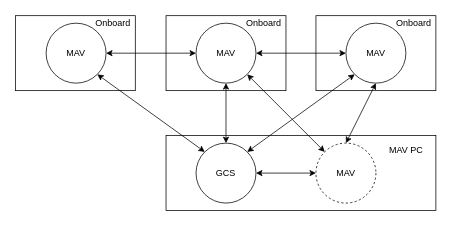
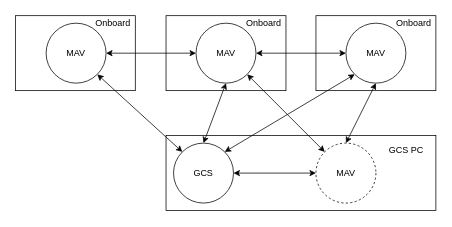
  <mxCell id="0" />
  <mxCell id="1" parent="0" />
  <mxCell id="2" value="" style="rounded=0;whiteSpace=wrap;html=1;fillColor=none;" vertex="1" parent="1"><mxGeometry x="221" y="180" width="360" height="100" as="geometry" /></mxCell>
  <mxCell id="3" value="" style="rounded=0;whiteSpace=wrap;html=1;fillColor=none;" vertex="1" parent="1"><mxGeometry x="421" y="20" width="160" height="100" as="geometry" /></mxCell>
  <mxCell id="4" value="" style="rounded=0;whiteSpace=wrap;html=1;fillColor=none;" vertex="1" parent="1"><mxGeometry x="221" y="20" width="160" height="100" as="geometry" /></mxCell>
  <mxCell id="5" value="" style="rounded=0;whiteSpace=wrap;html=1;fillColor=none;" vertex="1" parent="1"><mxGeometry x="20" y="20" width="160" height="100" as="geometry" /></mxCell>
  <mxCell id="6" style="rounded=0;orthogonalLoop=1;jettySize=auto;html=1;exitX=0;exitY=0;exitDx=0;exitDy=0;entryX=1;entryY=1;entryDx=0;entryDy=0;startArrow=classic;startFill=1;" edge="1" parent="1" source="10" target="12"><mxGeometry relative="1" as="geometry" /></mxCell>
  <mxCell id="7" style="edgeStyle=none;rounded=0;orthogonalLoop=1;jettySize=auto;html=1;exitX=0.5;exitY=0;exitDx=0;exitDy=0;entryX=0.5;entryY=1;entryDx=0;entryDy=0;startArrow=classic;startFill=1;" edge="1" parent="1" source="10" target="14"><mxGeometry relative="1" as="geometry" /></mxCell>
  <mxCell id="8" style="edgeStyle=none;rounded=0;orthogonalLoop=1;jettySize=auto;html=1;exitX=1;exitY=0;exitDx=0;exitDy=0;entryX=0;entryY=1;entryDx=0;entryDy=0;startArrow=classic;startFill=1;" edge="1" parent="1" source="10" target="15"><mxGeometry relative="1" as="geometry" /></mxCell>
  <mxCell id="9" style="edgeStyle=none;rounded=0;orthogonalLoop=1;jettySize=auto;html=1;exitX=1;exitY=0.5;exitDx=0;exitDy=0;entryX=0;entryY=0.5;entryDx=0;entryDy=0;startArrow=classic;startFill=1;" edge="1" parent="1" source="10" target="22"><mxGeometry relative="1" as="geometry" /></mxCell>
- <mxCell id="10" value="GCS" style="ellipse;whiteSpace=wrap;html=1;aspect=fixed;" vertex="1" parent="1"><mxGeometry x="261" y="190" width="80" height="80" as="geometry" /></mxCell>
+ <mxCell id="10" value="GCS" style="ellipse;whiteSpace=wrap;html=1;aspect=fixed;" vertex="1" parent="1"><mxGeometry x="231" y="190" width="80" height="80" as="geometry" /></mxCell>
  <mxCell id="11" style="edgeStyle=none;rounded=0;orthogonalLoop=1;jettySize=auto;html=1;exitX=1;exitY=0.5;exitDx=0;exitDy=0;entryX=0;entryY=0.5;entryDx=0;entryDy=0;startArrow=classic;startFill=1;" edge="1" parent="1" source="12" target="14"><mxGeometry relative="1" as="geometry" /></mxCell>
  <mxCell id="12" value="MAV" style="ellipse;whiteSpace=wrap;html=1;aspect=fixed;" vertex="1" parent="1"><mxGeometry x="61" y="30" width="80" height="80" as="geometry" /></mxCell>
  <mxCell id="13" style="edgeStyle=none;rounded=0;orthogonalLoop=1;jettySize=auto;html=1;exitX=1;exitY=0.5;exitDx=0;exitDy=0;entryX=0;entryY=0.5;entryDx=0;entryDy=0;startArrow=classic;startFill=1;" edge="1" parent="1" source="14" target="15"><mxGeometry relative="1" as="geometry" /></mxCell>
  <mxCell id="14" value="MAV" style="ellipse;whiteSpace=wrap;html=1;aspect=fixed;" vertex="1" parent="1"><mxGeometry x="261" y="30" width="80" height="80" as="geometry" /></mxCell>
  <mxCell id="15" value="MAV" style="ellipse;whiteSpace=wrap;html=1;aspect=fixed;" vertex="1" parent="1"><mxGeometry x="461" y="30" width="80" height="80" as="geometry" /></mxCell>
  <mxCell id="16" value="Onboard" style="text;html=1;align=center;verticalAlign=middle;resizable=0;points=[];autosize=1;strokeColor=none;fillColor=none;" vertex="1" parent="1"><mxGeometry x="120" y="20" width="60" height="20" as="geometry" /></mxCell>
- <mxCell id="17" value="MAV PC" style="text;html=1;align=center;verticalAlign=middle;resizable=0;points=[];autosize=1;strokeColor=none;fillColor=none;" vertex="1" parent="1"><mxGeometry x="511" y="190" width="60" height="20" as="geometry" /></mxCell>
+ <mxCell id="17" value="GCS PC" style="text;html=1;align=center;verticalAlign=middle;resizable=0;points=[];autosize=1;strokeColor=none;fillColor=none;" vertex="1" parent="1"><mxGeometry x="511" y="190" width="60" height="20" as="geometry" /></mxCell>
  <mxCell id="18" value="Onboard" style="text;html=1;align=center;verticalAlign=middle;resizable=0;points=[];autosize=1;strokeColor=none;fillColor=none;" vertex="1" parent="1"><mxGeometry x="521" y="20" width="60" height="20" as="geometry" /></mxCell>
  <mxCell id="19" value="Onboard" style="text;html=1;align=center;verticalAlign=middle;resizable=0;points=[];autosize=1;strokeColor=none;fillColor=none;" vertex="1" parent="1"><mxGeometry x="321" y="20" width="60" height="20" as="geometry" /></mxCell>
  <mxCell id="20" style="edgeStyle=none;rounded=0;orthogonalLoop=1;jettySize=auto;html=1;exitX=0.5;exitY=0;exitDx=0;exitDy=0;entryX=0.5;entryY=1;entryDx=0;entryDy=0;startArrow=classic;startFill=1;" edge="1" parent="1" source="22" target="15"><mxGeometry relative="1" as="geometry" /></mxCell>
  <mxCell id="21" style="edgeStyle=none;rounded=0;orthogonalLoop=1;jettySize=auto;html=1;exitX=0;exitY=0;exitDx=0;exitDy=0;entryX=1;entryY=1;entryDx=0;entryDy=0;startArrow=classic;startFill=1;" edge="1" parent="1" source="22" target="14"><mxGeometry relative="1" as="geometry" /></mxCell>
  <mxCell id="22" value="MAV" style="ellipse;whiteSpace=wrap;html=1;aspect=fixed;dashed=1;" vertex="1" parent="1"><mxGeometry x="421" y="190" width="80" height="80" as="geometry" /></mxCell>
